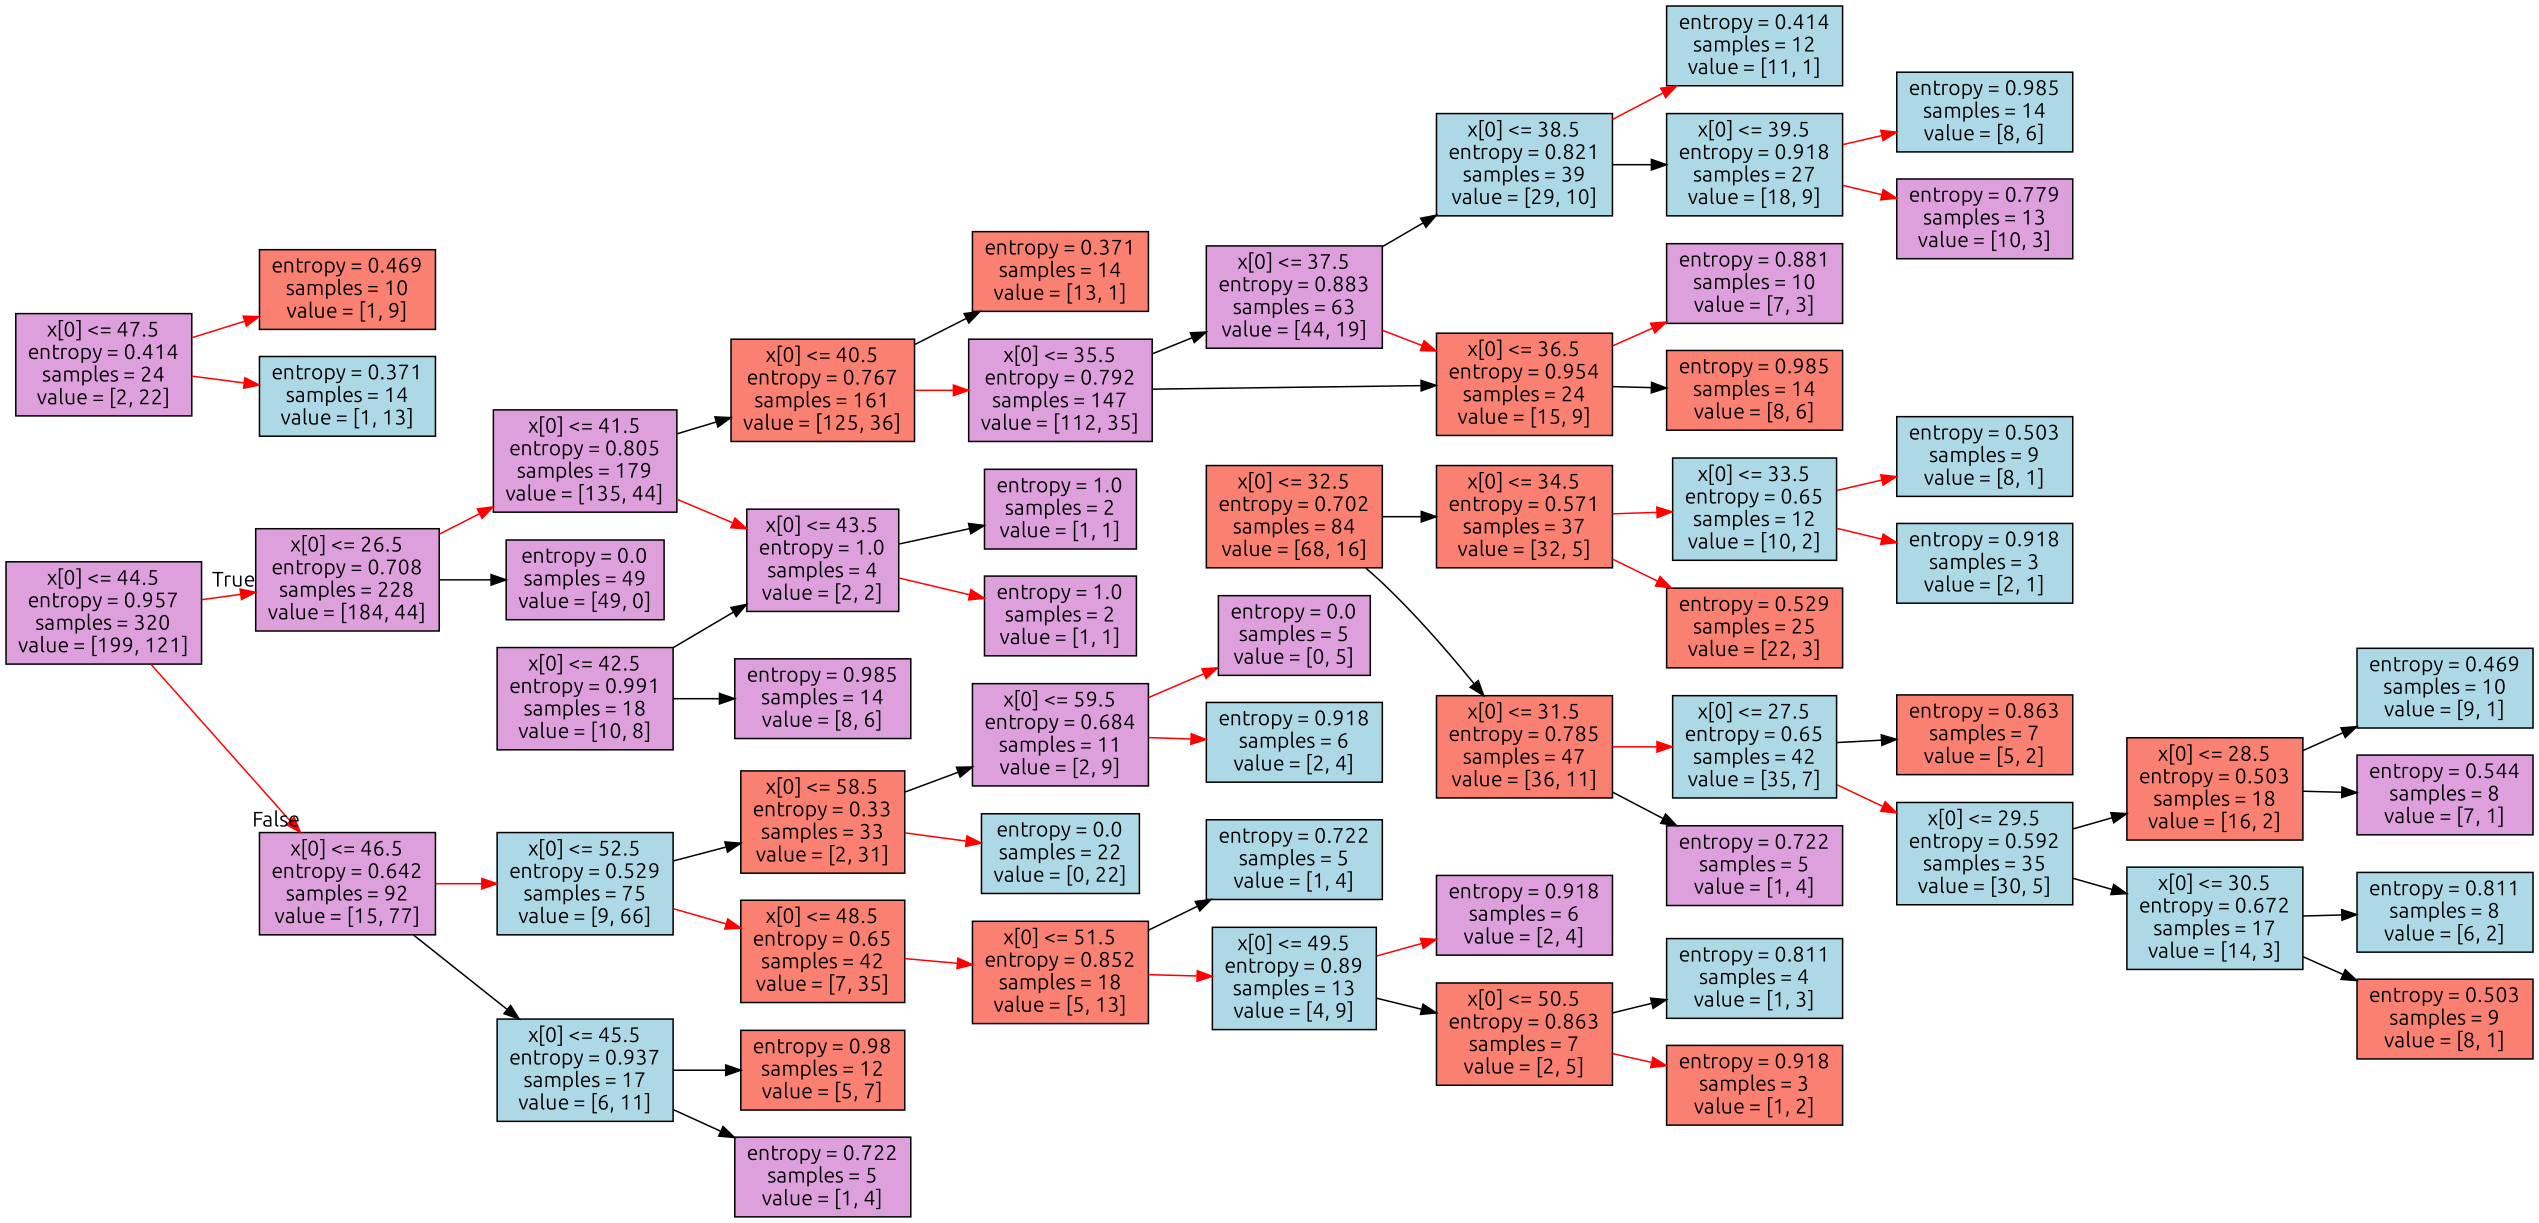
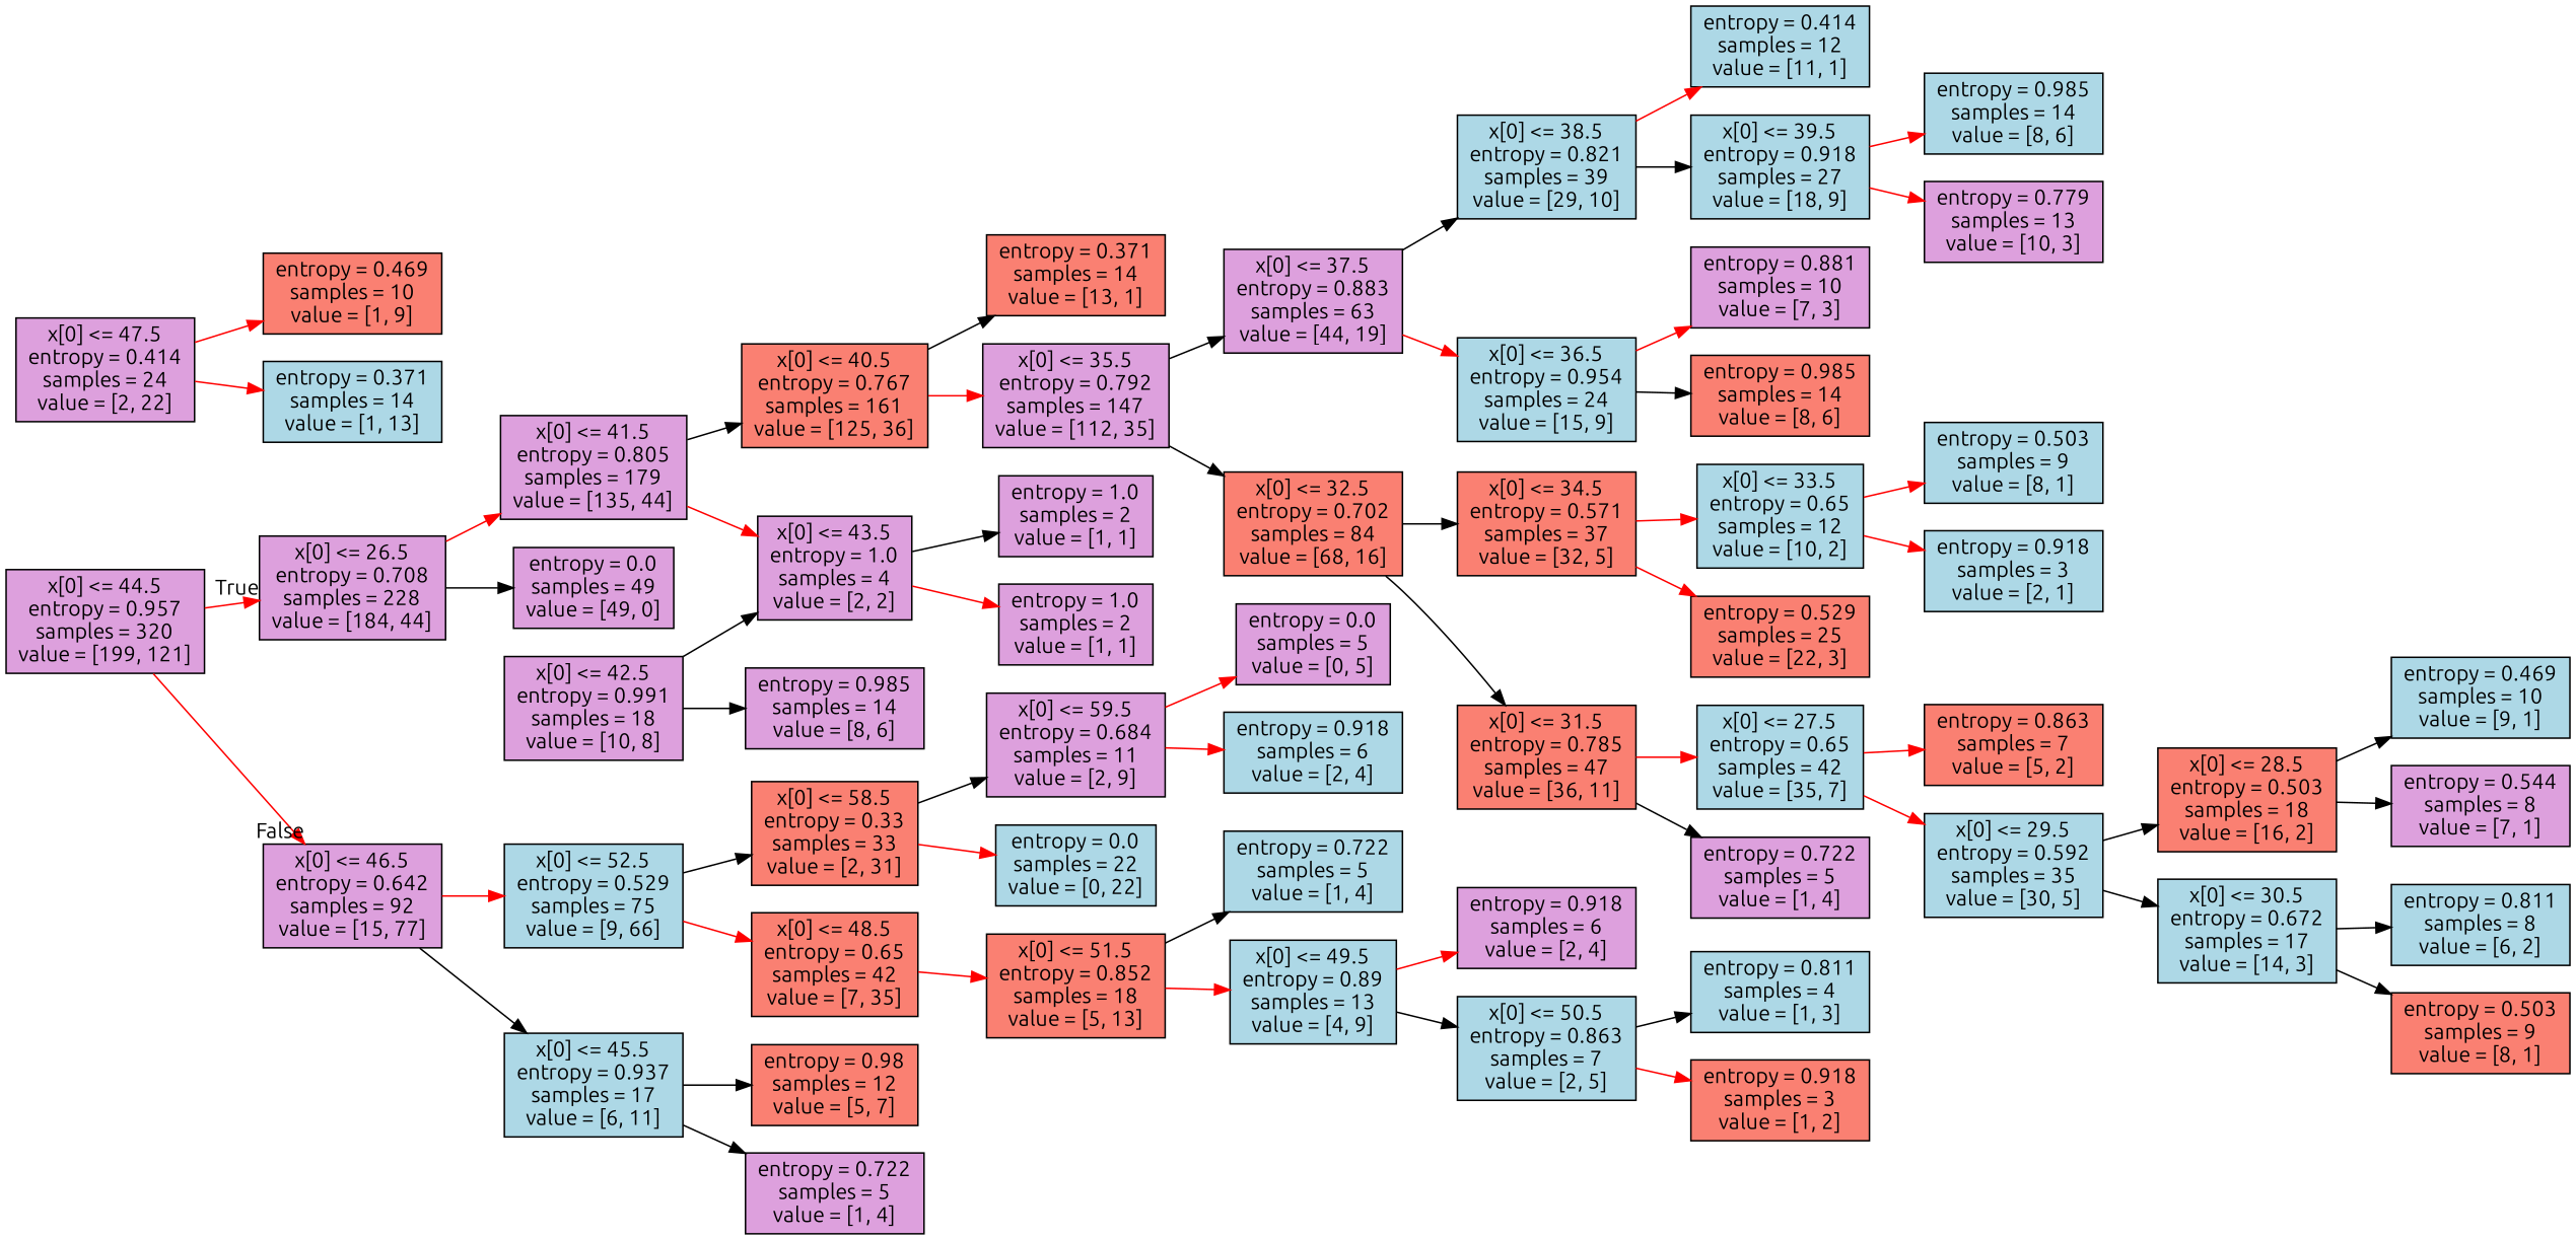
  digraph {
    fontname=Ubuntu
    rankdir=LR
    node [fillcolor=lightblue fontname=Ubuntu shape=box style=filled]
    edge [color=red fontname=Ubuntu]
    n1 [fillcolor=plum label="x[0] <= 44.5\nentropy = 0.957\nsamples = 320\nvalue = [199, 121]"]
    n2 [fillcolor=plum label="x[0] <= 26.5\nentropy = 0.708\nsamples = 228\nvalue = [184, 44]"]
    n3 [fillcolor=plum label="x[0] <= 46.5\nentropy = 0.642\nsamples = 92\nvalue = [15, 77]"]
    n4 [fillcolor=plum label="entropy = 0.0\nsamples = 49\nvalue = [49, 0]"]
    n5 [fillcolor=plum label="x[0] <= 41.5\nentropy = 0.805\nsamples = 179\nvalue = [135, 44]"]
    n6 [label="x[0] <= 45.5\nentropy = 0.937\nsamples = 17\nvalue = [6, 11]"]
    n7 [label="x[0] <= 52.5\nentropy = 0.529\nsamples = 75\nvalue = [9, 66]"]
    n8 [fillcolor=salmon label="x[0] <= 40.5\nentropy = 0.767\nsamples = 161\nvalue = [125, 36]"]
    n9 [fillcolor=plum label="x[0] <= 43.5\nentropy = 1.0\nsamples = 4\nvalue = [2, 2]"]
    n10 [fillcolor=plum label="x[0] <= 35.5\nentropy = 0.792\nsamples = 147\nvalue = [112, 35]"]
    n11 [fillcolor=salmon label="entropy = 0.371\nsamples = 14\nvalue = [13, 1]"]
    n12 [fillcolor=plum label="x[0] <= 42.5\nentropy = 0.991\nsamples = 18\nvalue = [10, 8]"]
    n13 [fillcolor=plum label="entropy = 0.985\nsamples = 14\nvalue = [8, 6]"]
    n14 [fillcolor=salmon label="x[0] <= 32.5\nentropy = 0.702\nsamples = 84\nvalue = [68, 16]"]
    n15 [fillcolor=plum label="x[0] <= 37.5\nentropy = 0.883\nsamples = 63\nvalue = [44, 19]"]
    n16 [fillcolor=salmon label="x[0] <= 31.5\nentropy = 0.785\nsamples = 47\nvalue = [36, 11]"]
    n17 [fillcolor=salmon label="x[0] <= 34.5\nentropy = 0.571\nsamples = 37\nvalue = [32, 5]"]
-   n18 [fillcolor=salmon label="x[0] <= 36.5\nentropy = 0.954\nsamples = 24\nvalue = [15, 9]"]
+   n18 [label="x[0] <= 36.5\nentropy = 0.954\nsamples = 24\nvalue = [15, 9]"]
    n19 [label="x[0] <= 38.5\nentropy = 0.821\nsamples = 39\nvalue = [29, 10]"]
    n20 [label="x[0] <= 27.5\nentropy = 0.65\nsamples = 42\nvalue = [35, 7]"]
    n21 [fillcolor=plum label="entropy = 0.722\nsamples = 5\nvalue = [1, 4]"]
    n22 [label="x[0] <= 33.5\nentropy = 0.65\nsamples = 12\nvalue = [10, 2]"]
    n23 [fillcolor=salmon label="entropy = 0.529\nsamples = 25\nvalue = [22, 3]"]
    n24 [fillcolor=salmon label="entropy = 0.863\nsamples = 7\nvalue = [5, 2]"]
    n25 [label="x[0] <= 29.5\nentropy = 0.592\nsamples = 35\nvalue = [30, 5]"]
    n26 [fillcolor=salmon label="x[0] <= 28.5\nentropy = 0.503\nsamples = 18\nvalue = [16, 2]"]
    n27 [label="x[0] <= 30.5\nentropy = 0.672\nsamples = 17\nvalue = [14, 3]"]
    n28 [label="entropy = 0.469\nsamples = 10\nvalue = [9, 1]"]
    n29 [fillcolor=plum label="entropy = 0.544\nsamples = 8\nvalue = [7, 1]"]
    n30 [label="entropy = 0.811\nsamples = 8\nvalue = [6, 2]"]
    n31 [fillcolor=salmon label="entropy = 0.503\nsamples = 9\nvalue = [8, 1]"]
    n32 [label="entropy = 0.503\nsamples = 9\nvalue = [8, 1]"]
    n33 [label="entropy = 0.918\nsamples = 3\nvalue = [2, 1]"]
    n34 [fillcolor=plum label="entropy = 0.881\nsamples = 10\nvalue = [7, 3]"]
    n35 [fillcolor=salmon label="entropy = 0.985\nsamples = 14\nvalue = [8, 6]"]
    n36 [label="entropy = 0.414\nsamples = 12\nvalue = [11, 1]"]
    n37 [label="x[0] <= 39.5\nentropy = 0.918\nsamples = 27\nvalue = [18, 9]"]
    n38 [label="entropy = 0.985\nsamples = 14\nvalue = [8, 6]"]
    n39 [fillcolor=plum label="entropy = 0.779\nsamples = 13\nvalue = [10, 3]"]
    n40 [fillcolor=plum label="entropy = 1.0\nsamples = 2\nvalue = [1, 1]"]
    n41 [fillcolor=plum label="entropy = 1.0\nsamples = 2\nvalue = [1, 1]"]
    n42 [fillcolor=plum label="entropy = 0.722\nsamples = 5\nvalue = [1, 4]"]
    n43 [fillcolor=salmon label="entropy = 0.98\nsamples = 12\nvalue = [5, 7]"]
    n44 [fillcolor=salmon label="x[0] <= 48.5\nentropy = 0.65\nsamples = 42\nvalue = [7, 35]"]
    n45 [fillcolor=salmon label="x[0] <= 58.5\nentropy = 0.33\nsamples = 33\nvalue = [2, 31]"]
    n46 [fillcolor=salmon label="x[0] <= 51.5\nentropy = 0.852\nsamples = 18\nvalue = [5, 13]"]
    n47 [label="entropy = 0.0\nsamples = 22\nvalue = [0, 22]"]
    n48 [fillcolor=plum label="x[0] <= 59.5\nentropy = 0.684\nsamples = 11\nvalue = [2, 9]"]
    n49 [fillcolor=plum label="x[0] <= 47.5\nentropy = 0.414\nsamples = 24\nvalue = [2, 22]"]
    n50 [fillcolor=salmon label="entropy = 0.469\nsamples = 10\nvalue = [1, 9]"]
    n51 [label="entropy = 0.371\nsamples = 14\nvalue = [1, 13]"]
    n52 [label="x[0] <= 49.5\nentropy = 0.89\nsamples = 13\nvalue = [4, 9]"]
    n53 [label="entropy = 0.722\nsamples = 5\nvalue = [1, 4]"]
    n54 [fillcolor=plum label="entropy = 0.918\nsamples = 6\nvalue = [2, 4]"]
-   n55 [fillcolor=salmon label="x[0] <= 50.5\nentropy = 0.863\nsamples = 7\nvalue = [2, 5]"]
+   n55 [label="x[0] <= 50.5\nentropy = 0.863\nsamples = 7\nvalue = [2, 5]"]
    n56 [label="entropy = 0.811\nsamples = 4\nvalue = [1, 3]"]
    n57 [fillcolor=salmon label="entropy = 0.918\nsamples = 3\nvalue = [1, 2]"]
    n58 [label="entropy = 0.918\nsamples = 6\nvalue = [2, 4]"]
    n59 [fillcolor=plum label="entropy = 0.0\nsamples = 5\nvalue = [0, 5]"]
    n1 -> n2 [headlabel=True labelangle=45 labeldistance=2.5]
    n1 -> n3 [headlabel=False labelangle=-45 labeldistance=2.5]
    n2 -> n4 [color=black]
    n2 -> n5
    n3 -> n6 [color=black]
    n3 -> n7
    n5 -> n8 [color=black]
    n5 -> n9
    n6 -> n42 [color=black]
    n6 -> n43 [color=black]
    n7 -> n44
    n7 -> n45 [color=black]
    n8 -> n10
    n8 -> n11 [color=black]
    n9 -> n40
    n9 -> n41 [color=black]
-   n10 -> n18 [color=black]
+   n10 -> n14 [color=black]
    n10 -> n15 [color=black]
    n12 -> n9 [color=black]
    n12 -> n13 [color=black]
    n14 -> n16 [color=black]
    n14 -> n17 [color=black]
    n15 -> n18
    n15 -> n19 [color=black]
    n16 -> n20
    n16 -> n21 [color=black]
    n17 -> n22
    n17 -> n23
    n18 -> n34
    n18 -> n35 [color=black]
    n19 -> n36
    n19 -> n37 [color=black]
-   n20 -> n24 [color=black]
+   n20 -> n24
    n20 -> n25
    n22 -> n32
    n22 -> n33
    n25 -> n26 [color=black]
    n25 -> n27 [color=black]
    n26 -> n28 [color=black]
    n26 -> n29 [color=black]
    n27 -> n30 [color=black]
    n27 -> n31 [color=black]
    n37 -> n38
    n37 -> n39
    n44 -> n46
    n45 -> n47
    n45 -> n48 [color=black]
    n46 -> n52
    n46 -> n53 [color=black]
    n48 -> n58
    n48 -> n59
    n49 -> n50
    n49 -> n51
    n52 -> n54
    n52 -> n55 [color=black]
    n55 -> n56 [color=black]
    n55 -> n57
  }
